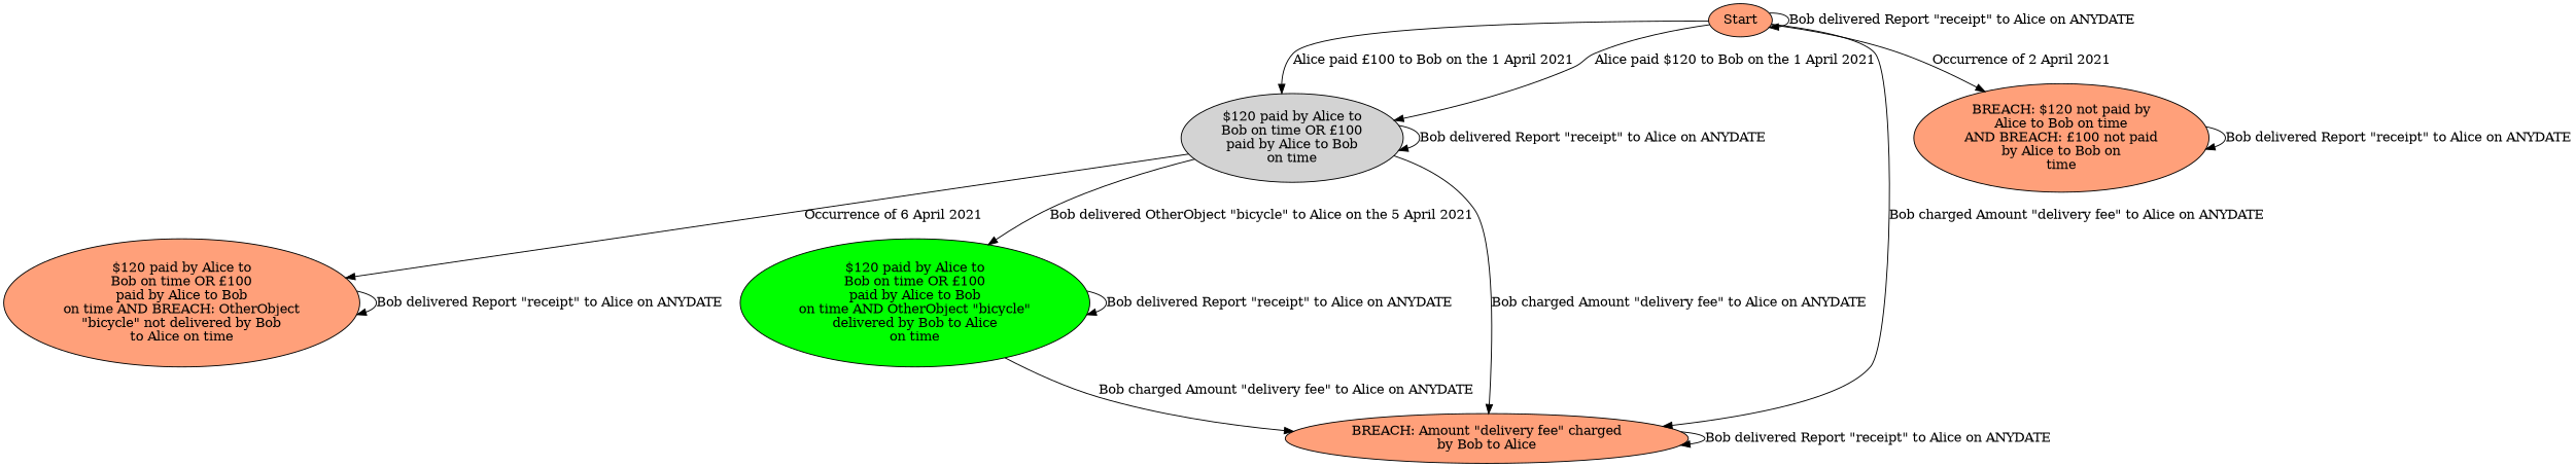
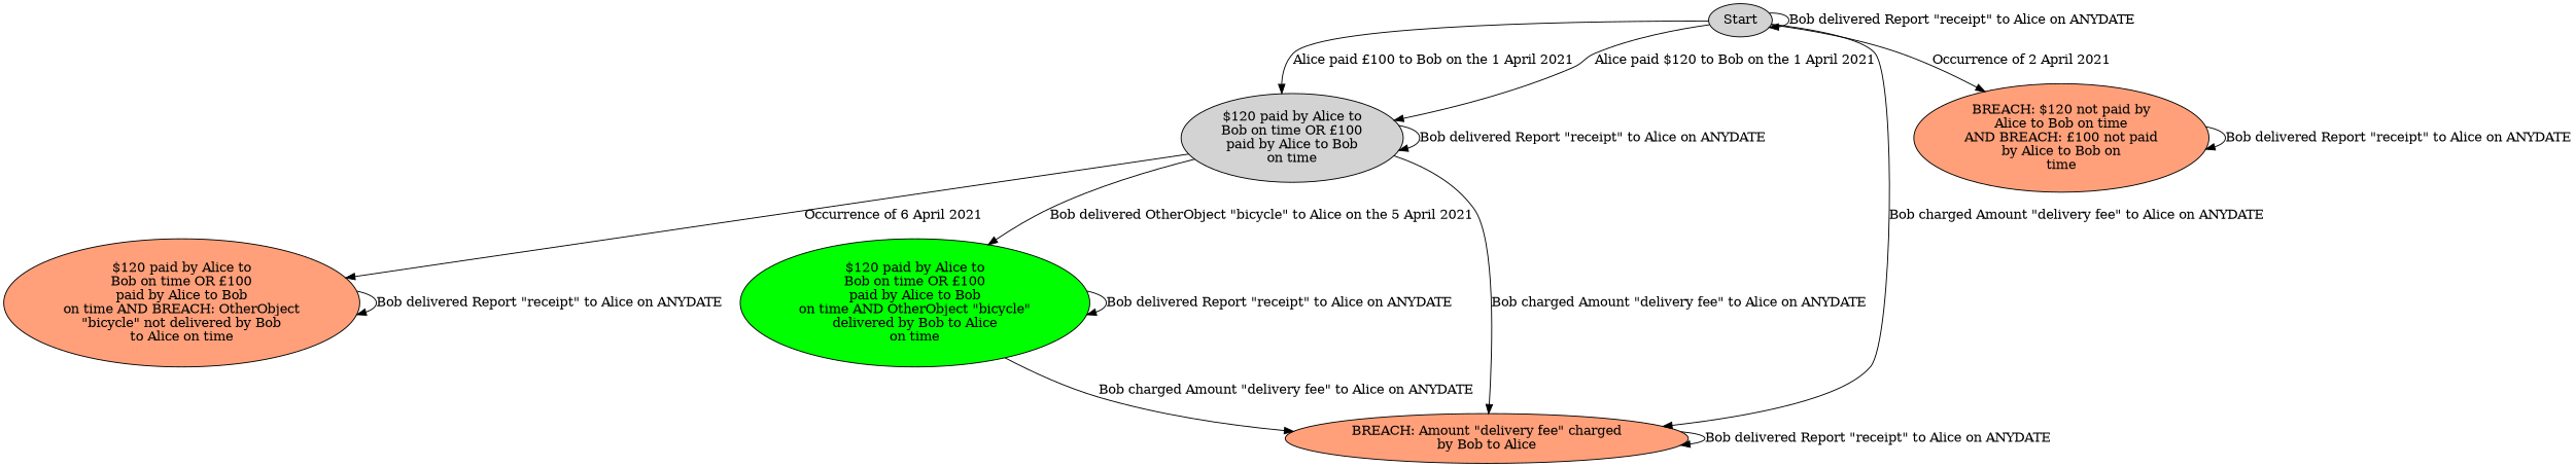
  digraph {
    node [fillcolor=lightsalmon style=filled]
    n1 [fillcolor=lightgray label="$120 paid by Alice to\nBob on time OR £100\npaid by Alice to Bob\non time"]
    n2 [label="$120 paid by Alice to\nBob on time OR £100\npaid by Alice to Bob\non time AND BREACH: OtherObject\n\"bicycle\" not delivered by Bob\nto Alice on time"]
    n3 [fillcolor=green label="$120 paid by Alice to\nBob on time OR £100\npaid by Alice to Bob\non time AND OtherObject \"bicycle\"\ndelivered by Bob to Alice\non time"]
    n4 [label="BREACH: Amount \"delivery fee\" charged\nby Bob to Alice"]
    n5 [label="BREACH: $120 not paid by\nAlice to Bob on time\nAND BREACH: £100 not paid\nby Alice to Bob on\ntime"]
-   n6 [label=Start]
+   n6 [fillcolor=lightgray label=Start]
    n1 -> n1 [label="Bob delivered Report \"receipt\" to Alice on ANYDATE"]
    n1 -> n2 [label="Occurrence of 6 April 2021"]
    n1 -> n3 [label="Bob delivered OtherObject \"bicycle\" to Alice on the 5 April 2021"]
    n1 -> n4 [label="Bob charged Amount \"delivery fee\" to Alice on ANYDATE"]
    n2 -> n2 [label="Bob delivered Report \"receipt\" to Alice on ANYDATE"]
    n3 -> n3 [label="Bob delivered Report \"receipt\" to Alice on ANYDATE"]
    n3 -> n4 [label="Bob charged Amount \"delivery fee\" to Alice on ANYDATE"]
    n4 -> n4 [label="Bob delivered Report \"receipt\" to Alice on ANYDATE"]
    n5 -> n5 [label="Bob delivered Report \"receipt\" to Alice on ANYDATE"]
    n6 -> n1 [label="Alice paid £100 to Bob on the 1 April 2021"]
    n6 -> n1 [label="Alice paid $120 to Bob on the 1 April 2021"]
    n6 -> n4 [label="Bob charged Amount \"delivery fee\" to Alice on ANYDATE"]
    n6 -> n5 [label="Occurrence of 2 April 2021"]
    n6 -> n6 [label="Bob delivered Report \"receipt\" to Alice on ANYDATE"]
  }
